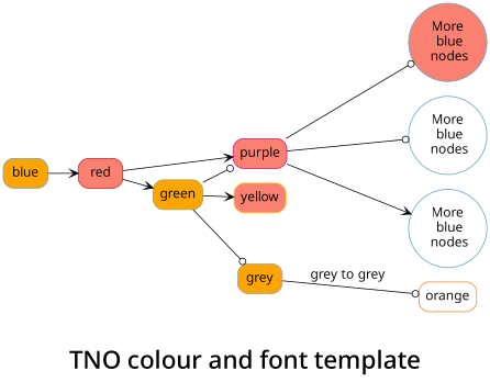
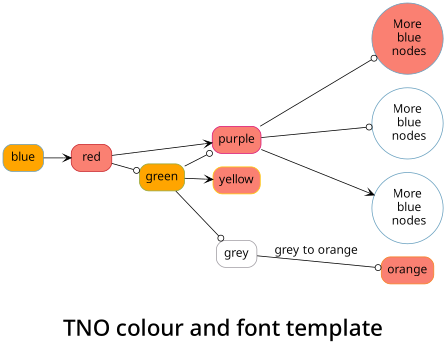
  digraph {
    fontname="Franklin Gothic Medium"
    fontsize=30
    label="TNO colour and font template"
    labelloc=b
    rankdir=LR
    node [color="#68A0BF" fillcolor=salmon fontname="Franklin Gothic Book" fontsize=16 shape=rectangle style="filled, rounded"]
    edge [arrowhead=odot fontname="Franklin Gothic Book" fontsize=16 style=solid]
    blue [fillcolor=orange]
    red [color="#C72026"]
    purple [color="#D81277"]
    green [color="#90A83D" fillcolor=orange]
-   orange [color="#F4811F" fillcolor=white]
+   orange [color="#F4811F"]
    n6 [label="More\n blue\n nodes" shape=circle]
    n7 [fillcolor=white label="More\n blue\n nodes" shape=circle]
    n8 [fillcolor=white label="More\n blue\n nodes" shape=circle]
    yellow [color="#FECB03"]
-   grey [color="#9F9CA2" fillcolor=orange]
+   grey [color="#9F9CA2" fillcolor=white]
    blue -> red [arrowhead=vee]
    red -> purple [arrowhead=vee]
-   red -> green [arrowhead=vee]
+   red -> green
    purple -> n6
    purple -> n7
    purple -> n8 [arrowhead=vee]
    green -> purple
    green -> yellow [arrowhead=vee]
    green -> grey
-   grey -> orange [label="grey to grey"]
+   grey -> orange [label="grey to orange"]
  }
